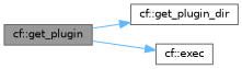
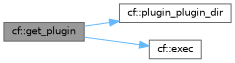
  digraph {
    rankdir=LR
    node [color=grey40 fillcolor=white fontname=Helvetica fontsize=10 shape=box style=filled]
    edge [color=steelblue1 fontname=Helvetica fontsize=10 labelfontname=Helvetica labelfontsize=10 style=solid]
    n1 [color=gray40 fillcolor=grey60 fontcolor=black height=0.2 label="cf::get_plugin" width=0.4]
-   n2 [height=0.2 label="cf::get_plugin_dir" width=0.4]
+   n2 [height=0.2 label="cf::plugin_plugin_dir" width=0.4]
    n3 [height=0.2 label="cf::exec" width=0.4]
    n1 -> n2
    n1 -> n3
  }
